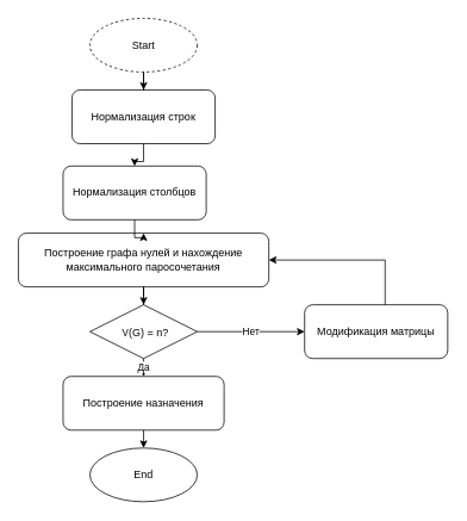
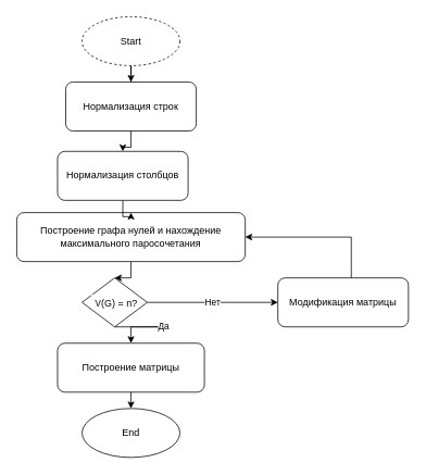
  <mxCell id="0" />
  <mxCell id="1" parent="0" />
  <mxCell id="2" value="Start" style="ellipse;whiteSpace=wrap;html=1;dashed=1;" parent="1" vertex="1"><mxGeometry x="100" y="20" width="120" height="60" as="geometry" /></mxCell>
  <mxCell id="3" value="Нормализация строк" style="rounded=1;whiteSpace=wrap;html=1;" parent="1" vertex="1"><mxGeometry x="80" y="100" width="160" height="60" as="geometry" /></mxCell>
  <mxCell id="4" value="Нормализация столбцов" style="rounded=1;whiteSpace=wrap;html=1;" parent="1" vertex="1"><mxGeometry x="70" y="185" width="160" height="60" as="geometry" /></mxCell>
  <mxCell id="5" value="Построение графа нулей и нахождение максимального паросочетания" style="rounded=1;whiteSpace=wrap;html=1;" parent="1" vertex="1"><mxGeometry x="20" y="260" width="280" height="60" as="geometry" /></mxCell>
- <mxCell id="6" value="&lt;span style=&quot;caret-color: rgb(51, 51, 51); color: rgb(51, 51, 51); font-family: &amp;quot;YS Text&amp;quot;, -apple-system, BlinkMacSystemFont, Arial, Helvetica, &amp;quot;Arial Unicode MS&amp;quot;, sans-serif; font-size: 14px; text-align: start; background-color: rgb(255, 255, 255);&quot;&gt;&lt;span class=&quot;Apple-converted-space&quot;&gt;&amp;nbsp;&lt;/span&gt;ν&lt;/span&gt;(G) = n?" style="rhombus;whiteSpace=wrap;html=1;" parent="1" vertex="1"><mxGeometry x="100" y="340" width="120" height="60" as="geometry" /></mxCell>
+ <mxCell id="6" value="&lt;span style=&quot;caret-color: rgb(51, 51, 51); color: rgb(51, 51, 51); font-family: &amp;quot;YS Text&amp;quot;, -apple-system, BlinkMacSystemFont, Arial, Helvetica, &amp;quot;Arial Unicode MS&amp;quot;, sans-serif; font-size: 14px; text-align: start; background-color: rgb(255, 255, 255);&quot;&gt;&lt;span class=&quot;Apple-converted-space&quot;&gt;&amp;nbsp;&lt;/span&gt;ν&lt;/span&gt;(G) = n?" style="rhombus;whiteSpace=wrap;html=1;" parent="1" vertex="1"><mxGeometry x="100" y="340" width="80" height="60" as="geometry" /></mxCell>
  <mxCell id="7" value="Модификация матрицы" style="rounded=1;whiteSpace=wrap;html=1;" parent="1" vertex="1"><mxGeometry x="340" y="340" width="160" height="60" as="geometry" /></mxCell>
- <mxCell id="8" value="Построение назначения" style="rounded=1;whiteSpace=wrap;html=1;" parent="1" vertex="1"><mxGeometry x="70" y="420" width="180" height="60" as="geometry" /></mxCell>
+ <mxCell id="8" value="Построение матрицы" style="rounded=1;whiteSpace=wrap;html=1;" parent="1" vertex="1"><mxGeometry x="70" y="420" width="180" height="60" as="geometry" /></mxCell>
  <mxCell id="9" value="End" style="ellipse;whiteSpace=wrap;html=1;" parent="1" vertex="1"><mxGeometry x="100" y="500" width="120" height="60" as="geometry" /></mxCell>
  <mxCell id="10" style="edgeStyle=orthogonalEdgeStyle;rounded=0;orthogonalLoop=1;jettySize=auto;html=1;" parent="1" source="2" target="3" edge="1"><mxGeometry relative="1" as="geometry" /></mxCell>
  <mxCell id="11" style="edgeStyle=orthogonalEdgeStyle;rounded=0;orthogonalLoop=1;jettySize=auto;html=1;" parent="1" source="3" target="4" edge="1"><mxGeometry relative="1" as="geometry" /></mxCell>
  <mxCell id="12" style="edgeStyle=orthogonalEdgeStyle;rounded=0;orthogonalLoop=1;jettySize=auto;html=1;" parent="1" source="4" target="5" edge="1"><mxGeometry relative="1" as="geometry" /></mxCell>
  <mxCell id="13" style="edgeStyle=orthogonalEdgeStyle;rounded=0;orthogonalLoop=1;jettySize=auto;html=1;" parent="1" source="5" target="6" edge="1"><mxGeometry relative="1" as="geometry" /></mxCell>
  <mxCell id="14" value="Да" style="edgeStyle=orthogonalEdgeStyle;rounded=0;html=1;" parent="1" source="6" target="8" edge="1"><mxGeometry relative="1" as="geometry"><mxPoint x="160" y="370" as="targetPoint" /><Array as="points"><mxPoint x="200" y="400" /><mxPoint x="200" y="400" /></Array></mxGeometry></mxCell>
  <mxCell id="15" value="Нет" style="edgeStyle=orthogonalEdgeStyle;rounded=0;html=1;" parent="1" source="6" target="7" edge="1"><mxGeometry relative="1" as="geometry"><mxPoint x="220" y="370" as="targetPoint" /></mxGeometry></mxCell>
  <mxCell id="16" style="edgeStyle=orthogonalEdgeStyle;rounded=0;orthogonalLoop=1;jettySize=auto;html=1;" parent="1" source="8" target="9" edge="1"><mxGeometry relative="1" as="geometry"><Array as="points"><mxPoint x="210" y="480" /><mxPoint x="210" y="480" /></Array></mxGeometry></mxCell>
  <mxCell id="17" value="" style="endArrow=classic;html=1;rounded=0;entryX=1;entryY=0.5;entryDx=0;entryDy=0;" edge="1" parent="1" target="5"><mxGeometry width="50" height="50" relative="1" as="geometry"><mxPoint x="430" y="340" as="sourcePoint" /><mxPoint x="360" y="290" as="targetPoint" /><Array as="points"><mxPoint x="430" y="290" /></Array></mxGeometry></mxCell>
